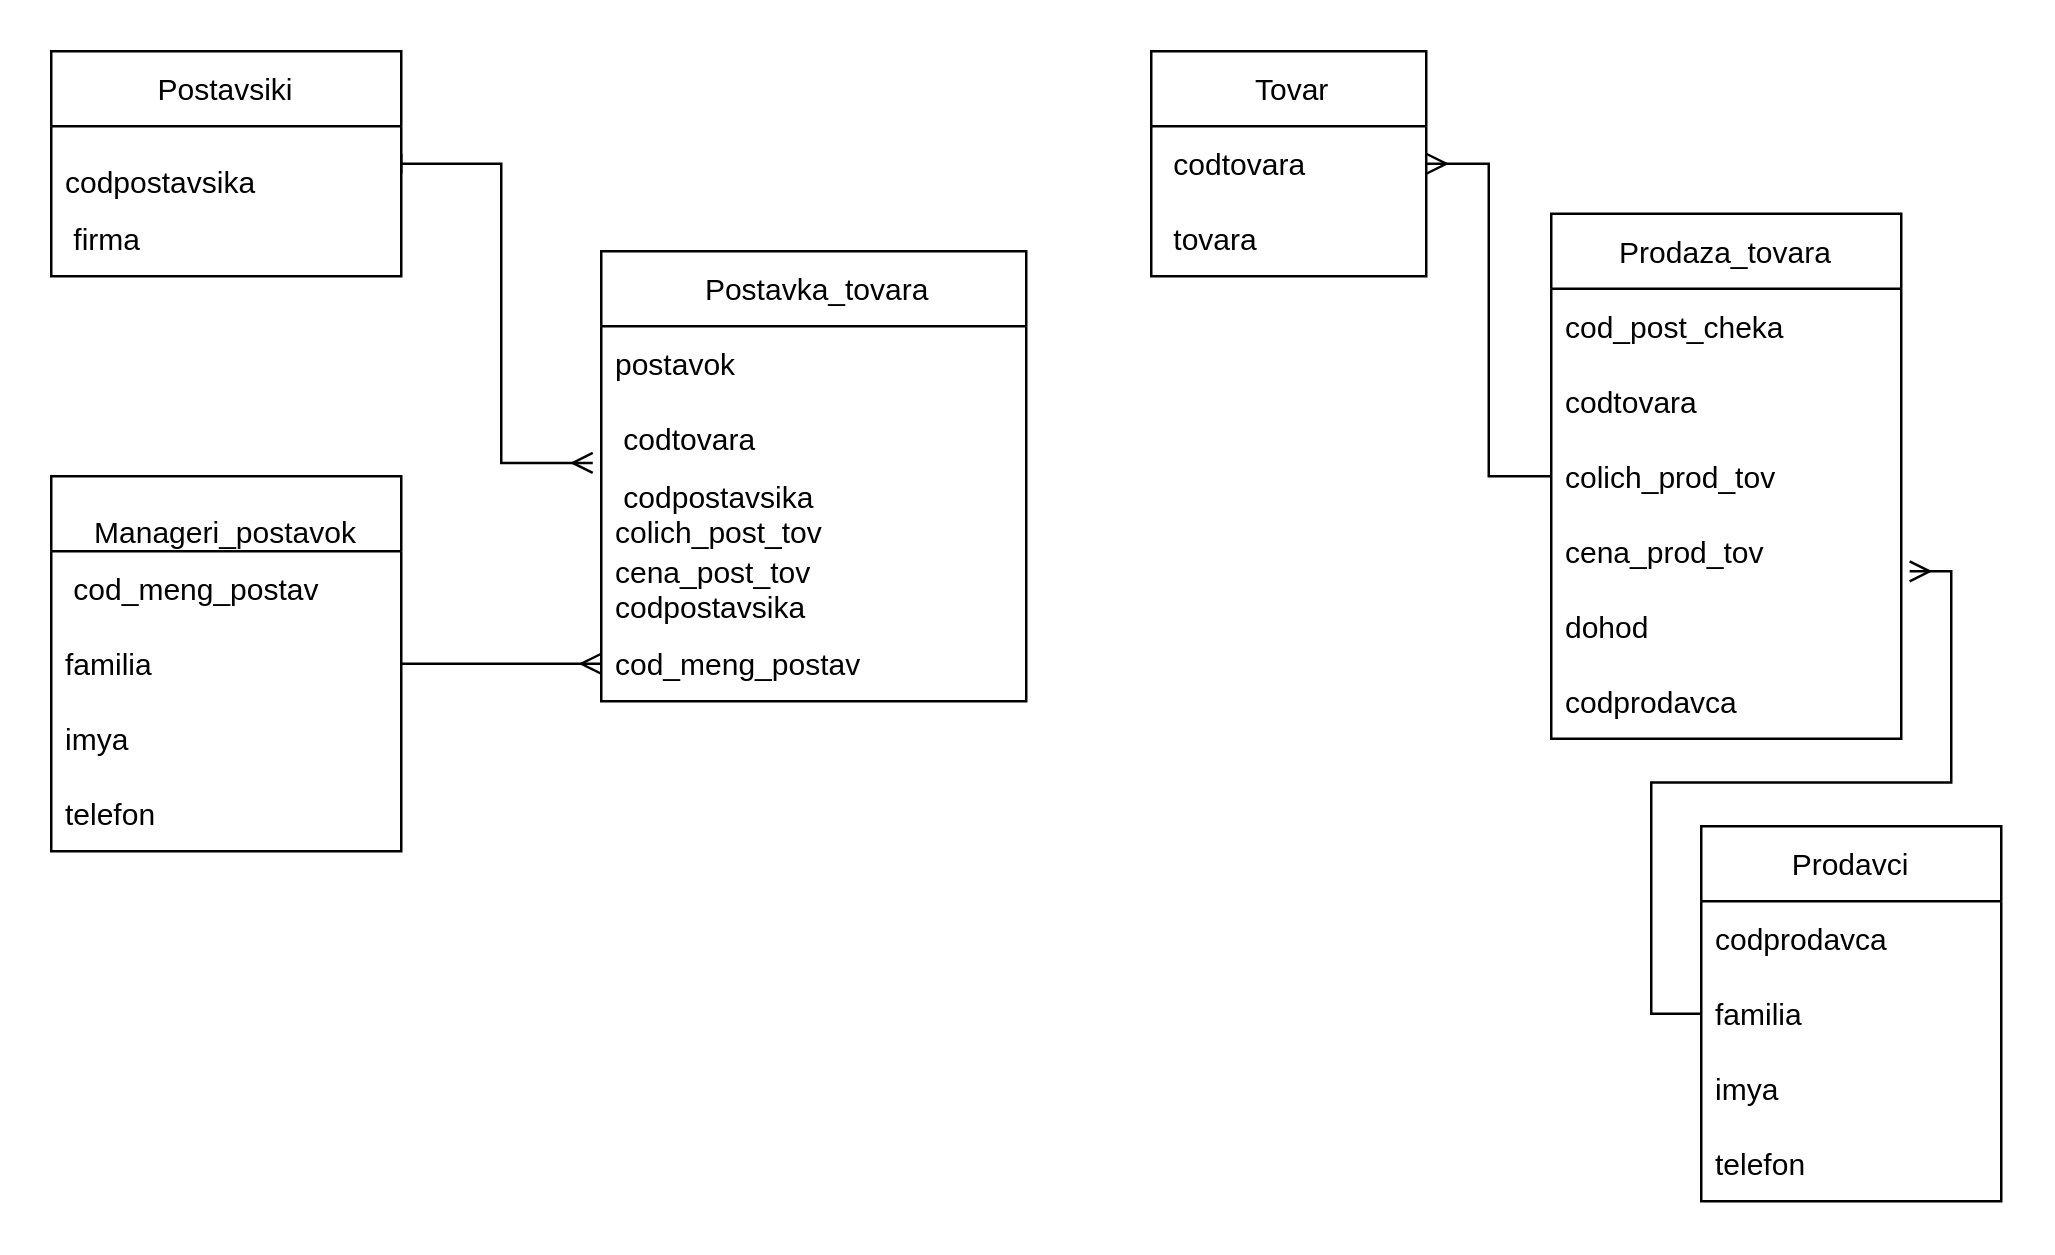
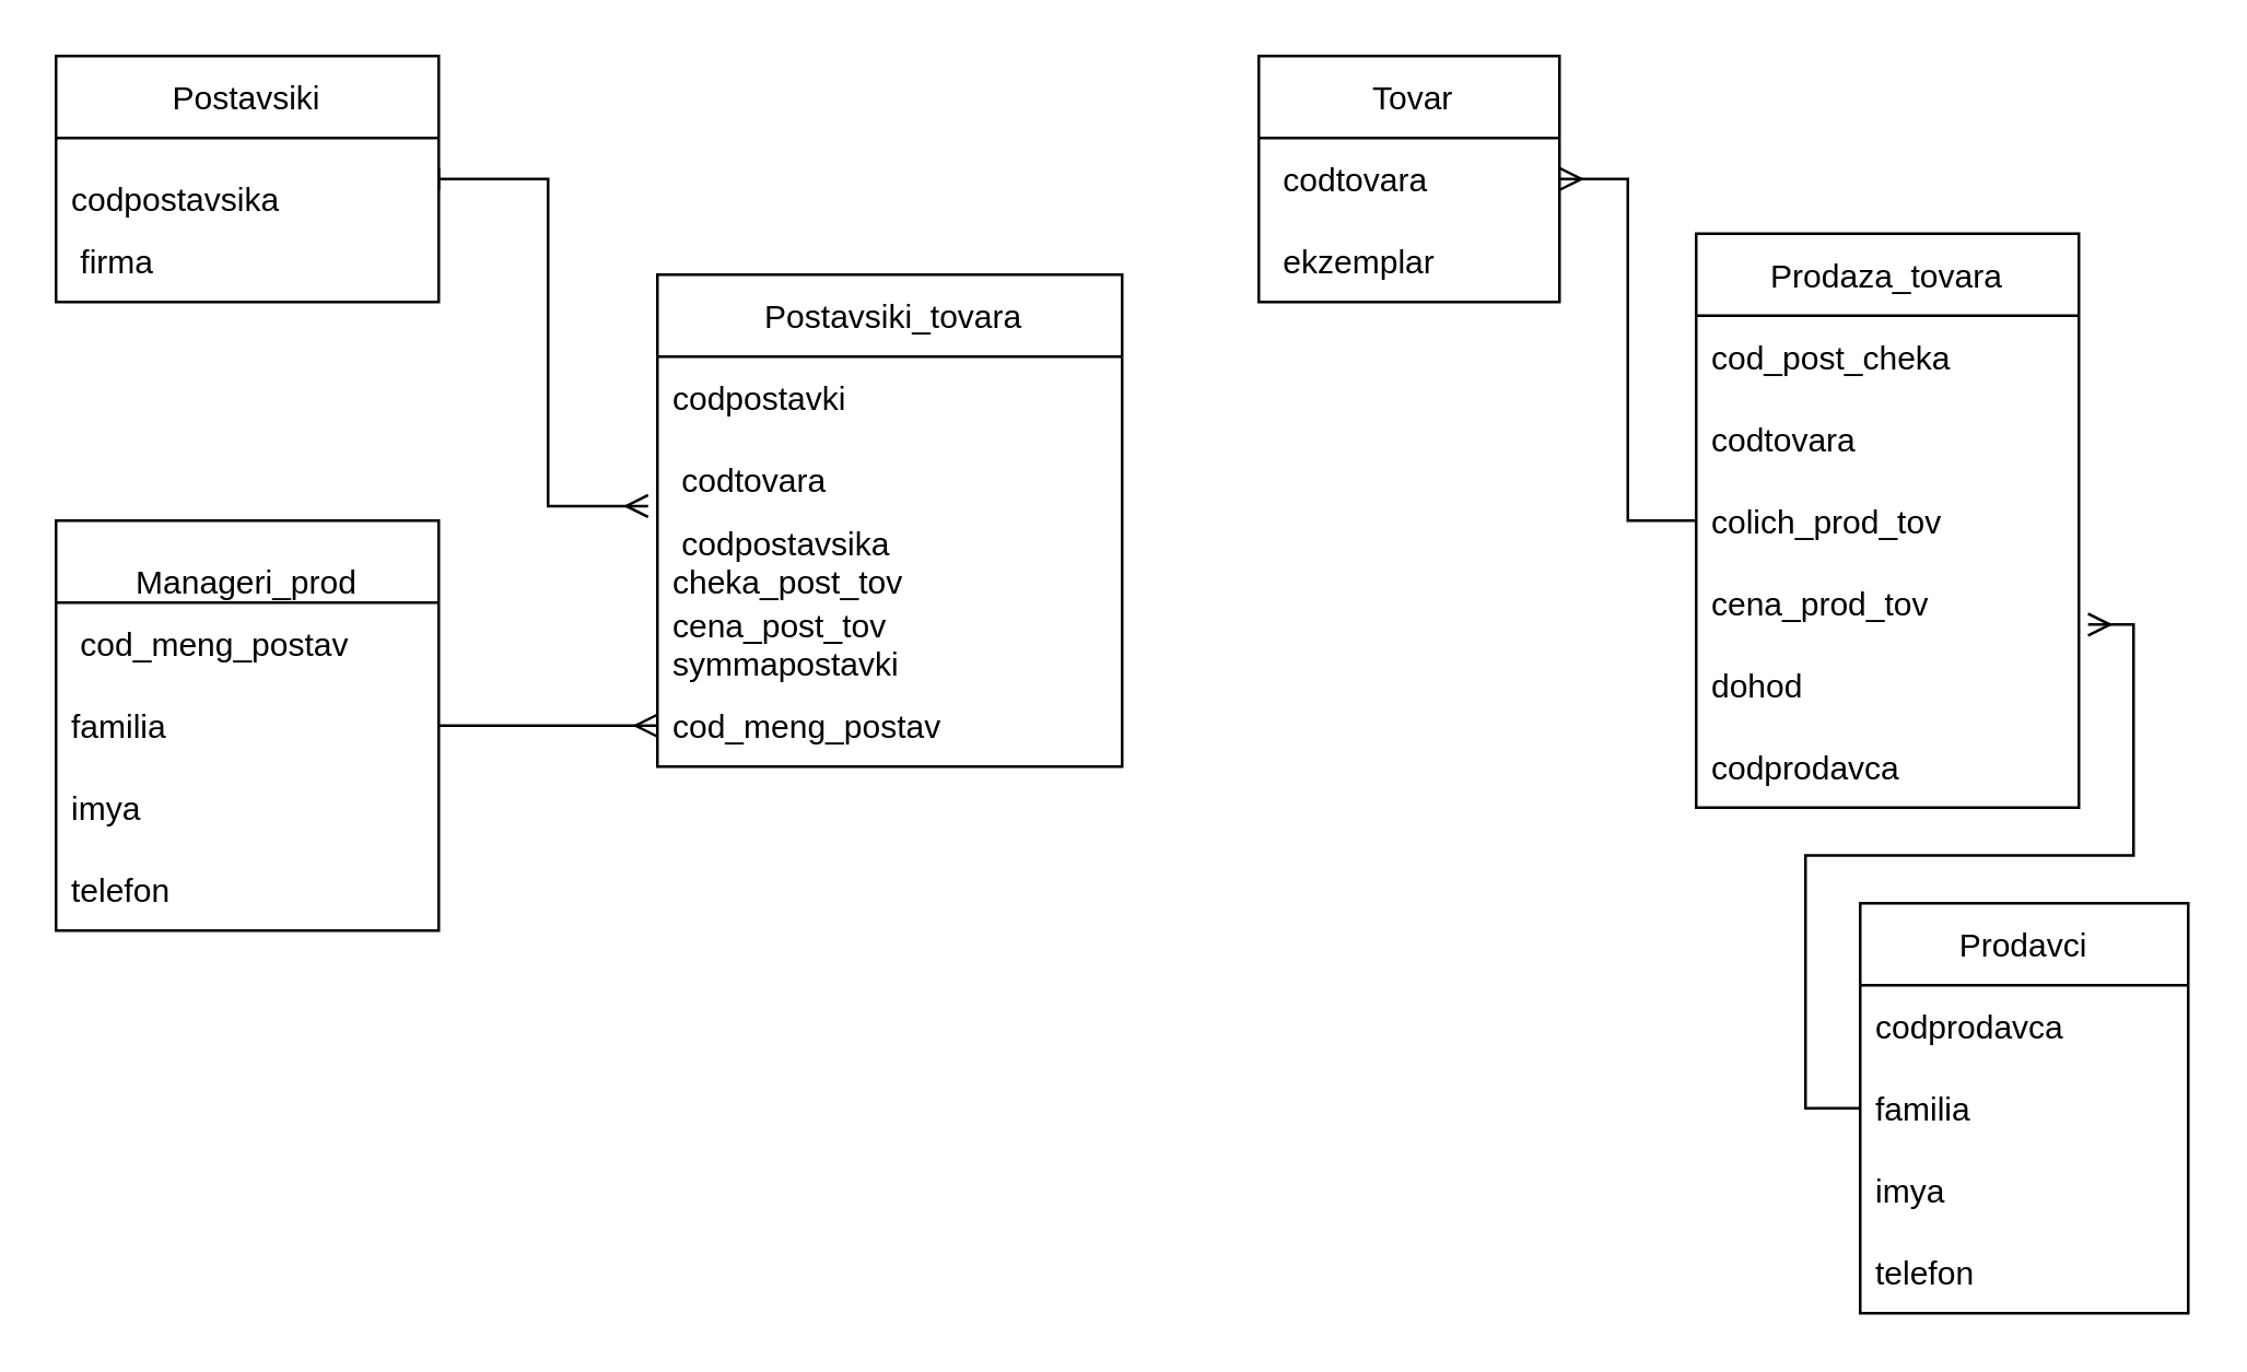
  <mxCell id="0" />
  <mxCell id="1" parent="0" />
  <mxCell id="2" value="Postavsiki" style="swimlane;fontStyle=0;childLayout=stackLayout;horizontal=1;startSize=30;horizontalStack=0;resizeParent=1;resizeParentMax=0;resizeLast=0;collapsible=1;marginBottom=0;" vertex="1" parent="1"><mxGeometry x="20" y="20" width="140" height="90" as="geometry" /></mxCell>
  <mxCell id="3" value="&#10;codpostavsika" style="text;strokeColor=none;fillColor=none;align=left;verticalAlign=middle;spacingLeft=4;spacingRight=4;overflow=hidden;points=[[0,0.5],[1,0.5]];portConstraint=eastwest;rotatable=0;" vertex="1" parent="2"><mxGeometry y="30" width="140" height="30" as="geometry" /></mxCell>
  <mxCell id="4" value=" firma" style="text;strokeColor=none;fillColor=none;align=left;verticalAlign=middle;spacingLeft=4;spacingRight=4;overflow=hidden;points=[[0,0.5],[1,0.5]];portConstraint=eastwest;rotatable=0;" vertex="1" parent="2"><mxGeometry y="60" width="140" height="30" as="geometry" /></mxCell>
- <mxCell id="5" value=" Postavka_tovara" style="swimlane;fontStyle=0;childLayout=stackLayout;horizontal=1;startSize=30;horizontalStack=0;resizeParent=1;resizeParentMax=0;resizeLast=0;collapsible=1;marginBottom=0;" vertex="1" parent="1"><mxGeometry x="240" y="100" width="170" height="180" as="geometry" /></mxCell>
- <mxCell id="6" value="postavok" style="text;strokeColor=none;fillColor=none;align=left;verticalAlign=middle;spacingLeft=4;spacingRight=4;overflow=hidden;points=[[0,0.5],[1,0.5]];portConstraint=eastwest;rotatable=0;" vertex="1" parent="5"><mxGeometry y="30" width="170" height="30" as="geometry" /></mxCell>
+ <mxCell id="5" value=" Postavsiki_tovara" style="swimlane;fontStyle=0;childLayout=stackLayout;horizontal=1;startSize=30;horizontalStack=0;resizeParent=1;resizeParentMax=0;resizeLast=0;collapsible=1;marginBottom=0;" vertex="1" parent="1"><mxGeometry x="240" y="100" width="170" height="180" as="geometry" /></mxCell>
+ <mxCell id="6" value="codpostavki" style="text;strokeColor=none;fillColor=none;align=left;verticalAlign=middle;spacingLeft=4;spacingRight=4;overflow=hidden;points=[[0,0.5],[1,0.5]];portConstraint=eastwest;rotatable=0;" vertex="1" parent="5"><mxGeometry y="30" width="170" height="30" as="geometry" /></mxCell>
  <mxCell id="7" value=" codtovara" style="text;strokeColor=none;fillColor=none;align=left;verticalAlign=middle;spacingLeft=4;spacingRight=4;overflow=hidden;points=[[0,0.5],[1,0.5]];portConstraint=eastwest;rotatable=0;" vertex="1" parent="5"><mxGeometry y="60" width="170" height="30" as="geometry" /></mxCell>
- <mxCell id="8" value=" codpostavsika&#10;colich_post_tov&#10;cena_post_tov&#10;&#10;" style="text;strokeColor=none;fillColor=none;align=left;verticalAlign=middle;spacingLeft=4;spacingRight=4;overflow=hidden;points=[[0,0.5],[1,0.5]];portConstraint=eastwest;rotatable=0;" vertex="1" parent="5"><mxGeometry y="90" width="170" height="30" as="geometry" /></mxCell>
- <mxCell id="9" value="cena_post_tov&#10;codpostavsika" style="text;strokeColor=none;fillColor=none;align=left;verticalAlign=middle;spacingLeft=4;spacingRight=4;overflow=hidden;points=[[0,0.5],[1,0.5]];portConstraint=eastwest;rotatable=0;" vertex="1" parent="5"><mxGeometry y="120" width="170" height="30" as="geometry" /></mxCell>
+ <mxCell id="8" value=" codpostavsika&#10;cheka_post_tov&#10;cena_post_tov&#10;&#10;" style="text;strokeColor=none;fillColor=none;align=left;verticalAlign=middle;spacingLeft=4;spacingRight=4;overflow=hidden;points=[[0,0.5],[1,0.5]];portConstraint=eastwest;rotatable=0;" vertex="1" parent="5"><mxGeometry y="90" width="170" height="30" as="geometry" /></mxCell>
+ <mxCell id="9" value="cena_post_tov&#10;symmapostavki" style="text;strokeColor=none;fillColor=none;align=left;verticalAlign=middle;spacingLeft=4;spacingRight=4;overflow=hidden;points=[[0,0.5],[1,0.5]];portConstraint=eastwest;rotatable=0;" vertex="1" parent="5"><mxGeometry y="120" width="170" height="30" as="geometry" /></mxCell>
  <mxCell id="10" value="cod_meng_postav" style="text;strokeColor=none;fillColor=none;align=left;verticalAlign=middle;spacingLeft=4;spacingRight=4;overflow=hidden;points=[[0,0.5],[1,0.5]];portConstraint=eastwest;rotatable=0;" vertex="1" parent="5"><mxGeometry y="150" width="170" height="30" as="geometry" /></mxCell>
- <mxCell id="11" value="&#10;Manageri_postavok" style="swimlane;fontStyle=0;childLayout=stackLayout;horizontal=1;startSize=30;horizontalStack=0;resizeParent=1;resizeParentMax=0;resizeLast=0;collapsible=1;marginBottom=0;" vertex="1" parent="1"><mxGeometry x="20" y="190" width="140" height="150" as="geometry" /></mxCell>
+ <mxCell id="11" value="&#10;Manageri_prod" style="swimlane;fontStyle=0;childLayout=stackLayout;horizontal=1;startSize=30;horizontalStack=0;resizeParent=1;resizeParentMax=0;resizeLast=0;collapsible=1;marginBottom=0;" vertex="1" parent="1"><mxGeometry x="20" y="190" width="140" height="150" as="geometry" /></mxCell>
  <mxCell id="12" value=" cod_meng_postav" style="text;strokeColor=none;fillColor=none;align=left;verticalAlign=middle;spacingLeft=4;spacingRight=4;overflow=hidden;points=[[0,0.5],[1,0.5]];portConstraint=eastwest;rotatable=0;" vertex="1" parent="11"><mxGeometry y="30" width="140" height="30" as="geometry" /></mxCell>
  <mxCell id="13" value="familia" style="text;strokeColor=none;fillColor=none;align=left;verticalAlign=middle;spacingLeft=4;spacingRight=4;overflow=hidden;points=[[0,0.5],[1,0.5]];portConstraint=eastwest;rotatable=0;" vertex="1" parent="11"><mxGeometry y="60" width="140" height="30" as="geometry" /></mxCell>
  <mxCell id="14" value="imya" style="text;strokeColor=none;fillColor=none;align=left;verticalAlign=middle;spacingLeft=4;spacingRight=4;overflow=hidden;points=[[0,0.5],[1,0.5]];portConstraint=eastwest;rotatable=0;" vertex="1" parent="11"><mxGeometry y="90" width="140" height="30" as="geometry" /></mxCell>
  <mxCell id="15" value="telefon" style="text;strokeColor=none;fillColor=none;align=left;verticalAlign=middle;spacingLeft=4;spacingRight=4;overflow=hidden;points=[[0,0.5],[1,0.5]];portConstraint=eastwest;rotatable=0;" vertex="1" parent="11"><mxGeometry y="120" width="140" height="30" as="geometry" /></mxCell>
  <mxCell id="16" value=" Tovar" style="swimlane;fontStyle=0;childLayout=stackLayout;horizontal=1;startSize=30;horizontalStack=0;resizeParent=1;resizeParentMax=0;resizeLast=0;collapsible=1;marginBottom=0;" vertex="1" parent="1"><mxGeometry x="460" y="20" width="110" height="90" as="geometry" /></mxCell>
  <mxCell id="17" value=" codtovara" style="text;strokeColor=none;fillColor=none;align=left;verticalAlign=middle;spacingLeft=4;spacingRight=4;overflow=hidden;points=[[0,0.5],[1,0.5]];portConstraint=eastwest;rotatable=0;" vertex="1" parent="16"><mxGeometry y="30" width="110" height="30" as="geometry" /></mxCell>
- <mxCell id="18" value=" tovara" style="text;strokeColor=none;fillColor=none;align=left;verticalAlign=middle;spacingLeft=4;spacingRight=4;overflow=hidden;points=[[0,0.5],[1,0.5]];portConstraint=eastwest;rotatable=0;" vertex="1" parent="16"><mxGeometry y="60" width="110" height="30" as="geometry" /></mxCell>
+ <mxCell id="18" value=" ekzemplar" style="text;strokeColor=none;fillColor=none;align=left;verticalAlign=middle;spacingLeft=4;spacingRight=4;overflow=hidden;points=[[0,0.5],[1,0.5]];portConstraint=eastwest;rotatable=0;" vertex="1" parent="16"><mxGeometry y="60" width="110" height="30" as="geometry" /></mxCell>
  <mxCell id="19" value="Prodaza_tovara" style="swimlane;fontStyle=0;childLayout=stackLayout;horizontal=1;startSize=30;horizontalStack=0;resizeParent=1;resizeParentMax=0;resizeLast=0;collapsible=1;marginBottom=0;" vertex="1" parent="1"><mxGeometry x="620" y="85" width="140" height="210" as="geometry" /></mxCell>
  <mxCell id="20" value="cod_post_cheka" style="text;strokeColor=none;fillColor=none;align=left;verticalAlign=middle;spacingLeft=4;spacingRight=4;overflow=hidden;points=[[0,0.5],[1,0.5]];portConstraint=eastwest;rotatable=0;" vertex="1" parent="19"><mxGeometry y="30" width="140" height="30" as="geometry" /></mxCell>
  <mxCell id="21" value="codtovara" style="text;strokeColor=none;fillColor=none;align=left;verticalAlign=middle;spacingLeft=4;spacingRight=4;overflow=hidden;points=[[0,0.5],[1,0.5]];portConstraint=eastwest;rotatable=0;" vertex="1" parent="19"><mxGeometry y="60" width="140" height="30" as="geometry" /></mxCell>
  <mxCell id="22" value="colich_prod_tov" style="text;strokeColor=none;fillColor=none;align=left;verticalAlign=middle;spacingLeft=4;spacingRight=4;overflow=hidden;points=[[0,0.5],[1,0.5]];portConstraint=eastwest;rotatable=0;" vertex="1" parent="19"><mxGeometry y="90" width="140" height="30" as="geometry" /></mxCell>
  <mxCell id="23" value="cena_prod_tov" style="text;strokeColor=none;fillColor=none;align=left;verticalAlign=middle;spacingLeft=4;spacingRight=4;overflow=hidden;points=[[0,0.5],[1,0.5]];portConstraint=eastwest;rotatable=0;" vertex="1" parent="19"><mxGeometry y="120" width="140" height="30" as="geometry" /></mxCell>
  <mxCell id="24" value="dohod" style="text;strokeColor=none;fillColor=none;align=left;verticalAlign=middle;spacingLeft=4;spacingRight=4;overflow=hidden;points=[[0,0.5],[1,0.5]];portConstraint=eastwest;rotatable=0;" vertex="1" parent="19"><mxGeometry y="150" width="140" height="30" as="geometry" /></mxCell>
  <mxCell id="25" value="codprodavca" style="text;strokeColor=none;fillColor=none;align=left;verticalAlign=middle;spacingLeft=4;spacingRight=4;overflow=hidden;points=[[0,0.5],[1,0.5]];portConstraint=eastwest;rotatable=0;" vertex="1" parent="19"><mxGeometry y="180" width="140" height="30" as="geometry" /></mxCell>
  <mxCell id="26" value="Prodavci" style="swimlane;fontStyle=0;childLayout=stackLayout;horizontal=1;startSize=30;horizontalStack=0;resizeParent=1;resizeParentMax=0;resizeLast=0;collapsible=1;marginBottom=0;" vertex="1" parent="1"><mxGeometry x="680" y="330" width="120" height="150" as="geometry" /></mxCell>
  <mxCell id="27" value="codprodavca" style="text;strokeColor=none;fillColor=none;align=left;verticalAlign=middle;spacingLeft=4;spacingRight=4;overflow=hidden;points=[[0,0.5],[1,0.5]];portConstraint=eastwest;rotatable=0;" vertex="1" parent="26"><mxGeometry y="30" width="120" height="30" as="geometry" /></mxCell>
  <mxCell id="28" value="familia" style="text;strokeColor=none;fillColor=none;align=left;verticalAlign=middle;spacingLeft=4;spacingRight=4;overflow=hidden;points=[[0,0.5],[1,0.5]];portConstraint=eastwest;rotatable=0;" vertex="1" parent="26"><mxGeometry y="60" width="120" height="30" as="geometry" /></mxCell>
  <mxCell id="29" value="imya" style="text;strokeColor=none;fillColor=none;align=left;verticalAlign=middle;spacingLeft=4;spacingRight=4;overflow=hidden;points=[[0,0.5],[1,0.5]];portConstraint=eastwest;rotatable=0;" vertex="1" parent="26"><mxGeometry y="90" width="120" height="30" as="geometry" /></mxCell>
  <mxCell id="30" value="telefon" style="text;strokeColor=none;fillColor=none;align=left;verticalAlign=middle;spacingLeft=4;spacingRight=4;overflow=hidden;points=[[0,0.5],[1,0.5]];portConstraint=eastwest;rotatable=0;" vertex="1" parent="26"><mxGeometry y="120" width="120" height="30" as="geometry" /></mxCell>
  <mxCell id="31" style="edgeStyle=orthogonalEdgeStyle;rounded=0;orthogonalLoop=1;jettySize=auto;html=1;exitX=1;exitY=0.5;exitDx=0;exitDy=0;entryX=-0.02;entryY=0.822;entryDx=0;entryDy=0;entryPerimeter=0;endArrow=ERmany;endFill=0;startArrow=baseDash;startFill=0;" edge="1" parent="1" source="3" target="7"><mxGeometry relative="1" as="geometry" /></mxCell>
  <mxCell id="32" style="edgeStyle=orthogonalEdgeStyle;rounded=0;orthogonalLoop=1;jettySize=auto;html=1;exitX=1;exitY=0.5;exitDx=0;exitDy=0;endArrow=ERmany;endFill=0;" edge="1" parent="1" source="13" target="10"><mxGeometry relative="1" as="geometry" /></mxCell>
  <mxCell id="33" style="edgeStyle=orthogonalEdgeStyle;rounded=0;orthogonalLoop=1;jettySize=auto;html=1;endArrow=ERmany;endFill=0;" edge="1" parent="1" source="22" target="17"><mxGeometry relative="1" as="geometry" /></mxCell>
  <mxCell id="34" style="edgeStyle=orthogonalEdgeStyle;rounded=0;orthogonalLoop=1;jettySize=auto;html=1;entryX=1.024;entryY=0.767;entryDx=0;entryDy=0;entryPerimeter=0;endArrow=ERmany;endFill=0;" edge="1" parent="1" source="28" target="23"><mxGeometry relative="1" as="geometry" /></mxCell>
